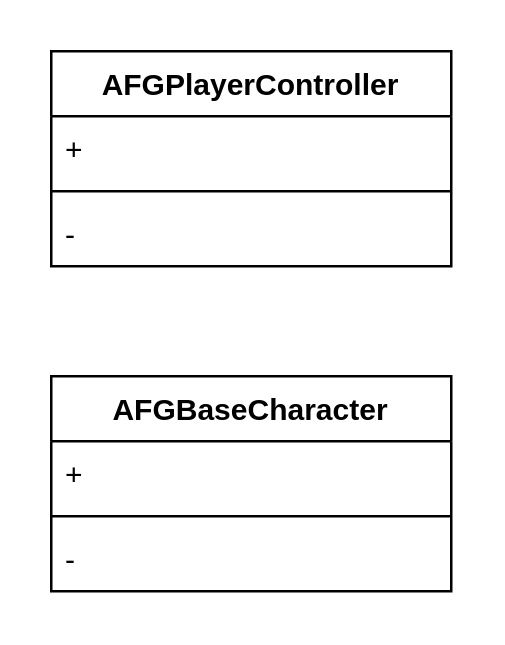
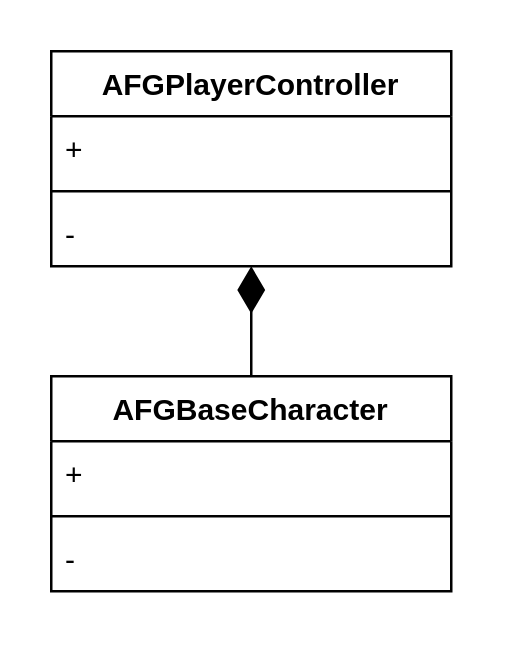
  <mxCell id="0" />
  <mxCell id="1" parent="0" />
  <mxCell id="2" value="AFGPlayerController" style="swimlane;fontStyle=1;align=center;verticalAlign=top;childLayout=stackLayout;horizontal=1;startSize=26;horizontalStack=0;resizeParent=1;resizeLast=0;collapsible=1;marginBottom=0;rounded=0;shadow=0;strokeWidth=1;" parent="1" vertex="1"><mxGeometry x="20" y="20" width="160" height="86" as="geometry"><mxRectangle x="340" y="380" width="170" height="26" as="alternateBounds" /></mxGeometry></mxCell>
  <mxCell id="3" value="+" style="text;align=left;verticalAlign=top;spacingLeft=4;spacingRight=4;overflow=hidden;rotatable=0;points=[[0,0.5],[1,0.5]];portConstraint=eastwest;" parent="2" vertex="1"><mxGeometry y="26" width="160" height="26" as="geometry" /></mxCell>
  <mxCell id="4" value="" style="line;html=1;strokeWidth=1;align=left;verticalAlign=middle;spacingTop=-1;spacingLeft=3;spacingRight=3;rotatable=0;labelPosition=right;points=[];portConstraint=eastwest;" parent="2" vertex="1"><mxGeometry y="52" width="160" height="8" as="geometry" /></mxCell>
  <mxCell id="5" value="-" style="text;align=left;verticalAlign=top;spacingLeft=4;spacingRight=4;overflow=hidden;rotatable=0;points=[[0,0.5],[1,0.5]];portConstraint=eastwest;" parent="2" vertex="1"><mxGeometry y="60" width="160" height="26" as="geometry" /></mxCell>
+ <mxCell id="6" style="edgeStyle=orthogonalEdgeStyle;rounded=0;orthogonalLoop=1;jettySize=auto;html=1;entryX=0.5;entryY=1;entryDx=0;entryDy=0;endArrow=diamondThin;endFill=1;startSize=9;endSize=16;" parent="1" source="7" target="2" edge="1"><mxGeometry relative="1" as="geometry" /></mxCell>
  <mxCell id="7" value="AFGBaseCharacter" style="swimlane;fontStyle=1;align=center;verticalAlign=top;childLayout=stackLayout;horizontal=1;startSize=26;horizontalStack=0;resizeParent=1;resizeLast=0;collapsible=1;marginBottom=0;rounded=0;shadow=0;strokeWidth=1;" parent="1" vertex="1"><mxGeometry x="20" y="150" width="160" height="86" as="geometry"><mxRectangle x="340" y="380" width="170" height="26" as="alternateBounds" /></mxGeometry></mxCell>
  <mxCell id="8" value="+" style="text;align=left;verticalAlign=top;spacingLeft=4;spacingRight=4;overflow=hidden;rotatable=0;points=[[0,0.5],[1,0.5]];portConstraint=eastwest;" parent="7" vertex="1"><mxGeometry y="26" width="160" height="26" as="geometry" /></mxCell>
  <mxCell id="9" value="" style="line;html=1;strokeWidth=1;align=left;verticalAlign=middle;spacingTop=-1;spacingLeft=3;spacingRight=3;rotatable=0;labelPosition=right;points=[];portConstraint=eastwest;" parent="7" vertex="1"><mxGeometry y="52" width="160" height="8" as="geometry" /></mxCell>
  <mxCell id="10" value="-" style="text;align=left;verticalAlign=top;spacingLeft=4;spacingRight=4;overflow=hidden;rotatable=0;points=[[0,0.5],[1,0.5]];portConstraint=eastwest;" parent="7" vertex="1"><mxGeometry y="60" width="160" height="26" as="geometry" /></mxCell>
